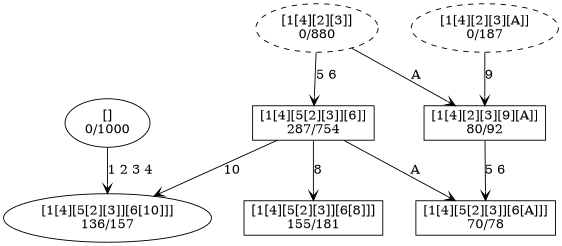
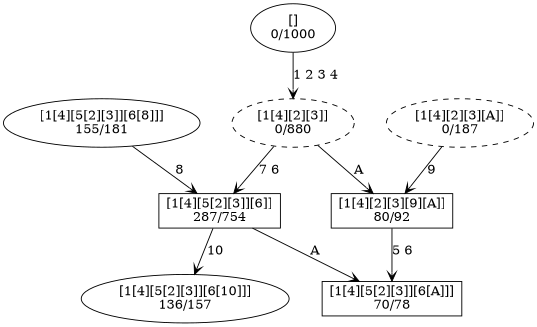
  digraph {
    nodesep=0.5
    node [shape=box]
    edge [arrowhead=vee]
    n1 [label="[1[4][5[2][3]][6]]\n287/754"]
-   n2 [label="[1[4][5[2][3]][6[8]]]\n155/181"]
+   n2 [label="[1[4][5[2][3]][6[8]]]\n155/181" shape=ellipse]
    n3 [label="[1[4][5[2][3]][6[10]]]\n136/157" shape=ellipse]
    n4 [label="[1[4][5[2][3]][6[A]]]\n70/78"]
    n5 [label="[1[4][2][3][9][A]]\n80/92"]
    n6 [label="[1[4][2][3]]\n0/880" style=dashed shape=""]
    n7 [label="[1[4][2][3][A]]\n0/187" style=dashed shape=""]
    n8 [label="[]\n0/1000" shape=""]
-   n1 -> n2 [label="8 "]
+   n2 -> n1 [label="8 "]
    n1 -> n3 [label="10 "]
    n1 -> n4 [label="A "]
    n5 -> n4 [label="5 6 "]
-   n6 -> n1 [label="5 6 "]
+   n6 -> n1 [label="7 6 "]
    n6 -> n5 [label="A "]
    n7 -> n5 [label="9 "]
-   n8 -> n3 [label="1 2 3 4 "]
+   n8 -> n6 [label="1 2 3 4 "]
  }
